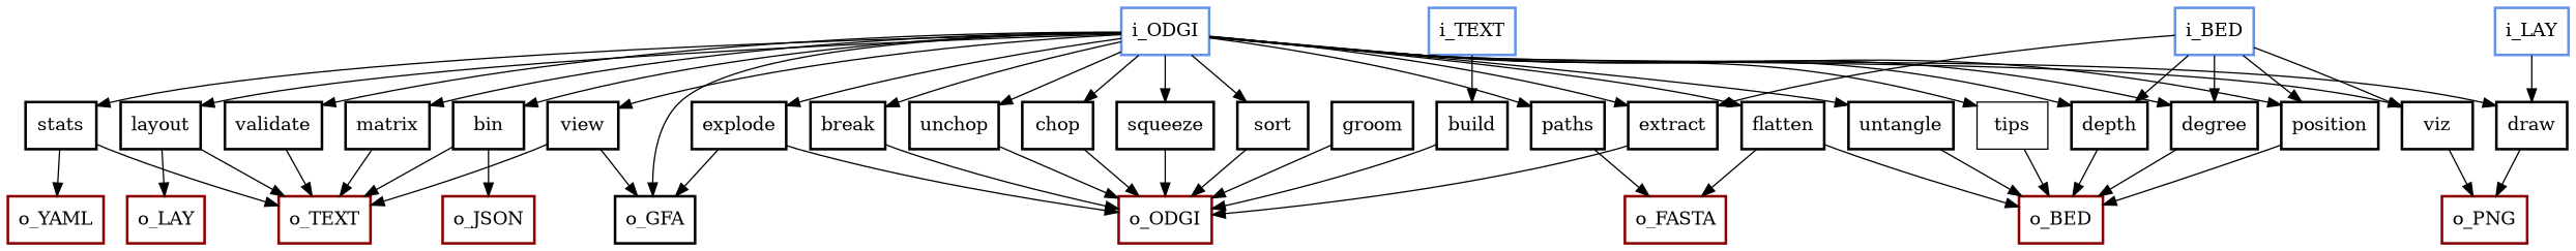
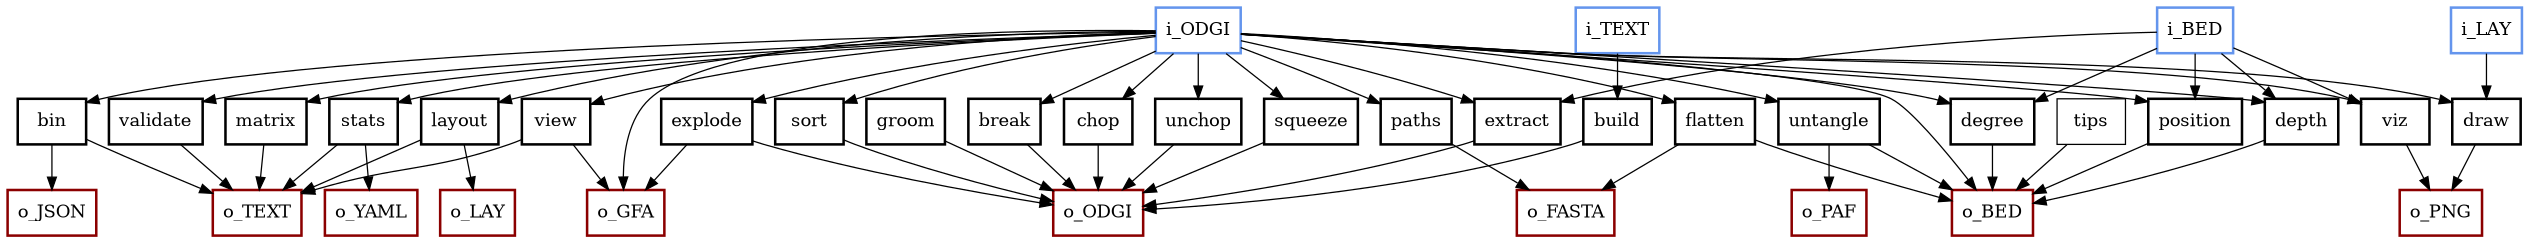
  digraph {
    node [color=black penwidth=2 shape=box]
    o_ODGI [color=darkred]
    build
-   o_GFA
+   o_GFA [color=darkred]
    view
    o_TEXT [color=darkred]
    validate
    stats
    o_YAML [color=darkred]
    bin
    o_JSON [color=darkred]
    o_BED [color=darkred]
    depth
    degree
    matrix
    o_FASTA [color=darkred]
    paths
    flatten
    break
    groom
    chop
    unchop
    explode
    squeeze
    extract
    position
    untangle
+   o_PAF [color=darkred]
    o_PNG [color=darkred]
    viz
    sort
    layout
    o_LAY [color=darkred]
    draw
    n34 [color=cornflowerblue label=i_TEXT]
    i_ODGI [color=cornflowerblue]
    tips [penwidth=""]
    i_BED [color=cornflowerblue]
    i_LAY [color=cornflowerblue]
    build -> o_ODGI
    view -> o_GFA
    view -> o_TEXT
    validate -> o_TEXT
    stats -> o_TEXT
    stats -> o_YAML
    bin -> o_TEXT
    bin -> o_JSON
    depth -> o_BED
    degree -> o_BED
    matrix -> o_TEXT
    paths -> o_FASTA
    flatten -> o_BED
    flatten -> o_FASTA
    break -> o_ODGI
    groom -> o_ODGI
    chop -> o_ODGI
    unchop -> o_ODGI
    explode -> o_ODGI
    explode -> o_GFA
    squeeze -> o_ODGI
    extract -> o_ODGI
    position -> o_BED
    untangle -> o_BED
+   untangle -> o_PAF
    viz -> o_PNG
    sort -> o_ODGI
    layout -> o_TEXT
    layout -> o_LAY
    draw -> o_PNG
    n34 -> build
    i_ODGI -> o_GFA
    i_ODGI -> view
    i_ODGI -> validate
    i_ODGI -> stats
    i_ODGI -> bin
    i_ODGI -> depth
    i_ODGI -> degree
    i_ODGI -> matrix
    i_ODGI -> paths
    i_ODGI -> flatten
    i_ODGI -> break
    i_ODGI -> chop
    i_ODGI -> unchop
    i_ODGI -> explode
    i_ODGI -> squeeze
    i_ODGI -> extract
    i_ODGI -> position
    i_ODGI -> untangle
    i_ODGI -> viz
    i_ODGI -> sort
    i_ODGI -> layout
    i_ODGI -> draw
-   i_ODGI -> tips
+   i_ODGI -> o_BED
    tips -> o_BED
    i_BED -> depth
    i_BED -> degree
    i_BED -> extract
    i_BED -> position
    i_BED -> viz
    i_LAY -> draw
  }
